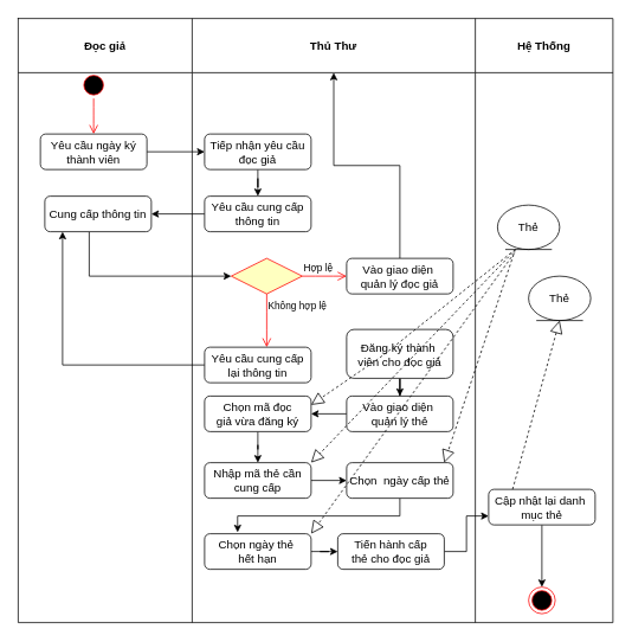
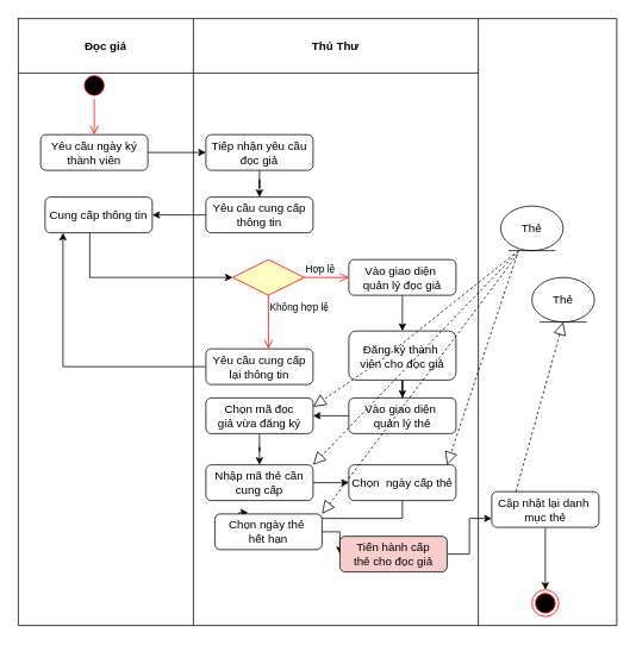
  <mxCell id="0" />
  <mxCell id="1" parent="0" />
  <mxCell id="2" value="" style="shape=table;html=1;whiteSpace=wrap;startSize=0;container=1;collapsible=0;childLayout=tableLayout;fontStyle=1" vertex="1" parent="1"><mxGeometry x="20" y="20" width="670" height="680" as="geometry" /></mxCell>
  <mxCell id="3" value="" style="shape=partialRectangle;html=1;whiteSpace=wrap;collapsible=0;dropTarget=0;pointerEvents=0;fillColor=none;top=0;left=0;bottom=0;right=0;points=[[0,0.5],[1,0.5]];portConstraint=eastwest;fontStyle=1" vertex="1" parent="2"><mxGeometry width="670" height="61" as="geometry" /></mxCell>
  <mxCell id="4" value="&lt;b&gt;Đọc giả&lt;/b&gt;" style="shape=partialRectangle;html=1;whiteSpace=wrap;connectable=0;overflow=hidden;fillColor=none;top=0;left=0;bottom=0;right=0;fontSize=13;" vertex="1" parent="3"><mxGeometry width="196" height="61" as="geometry" /></mxCell>
  <mxCell id="5" value="&lt;b style=&quot;font-size: 13px;&quot;&gt;Thủ Thư&lt;/b&gt;" style="shape=partialRectangle;html=1;whiteSpace=wrap;connectable=0;overflow=hidden;fillColor=none;top=0;left=0;bottom=0;right=0;fontSize=13;" vertex="1" parent="3"><mxGeometry x="196" width="319" height="61" as="geometry" /></mxCell>
- <mxCell id="6" value="Hệ Thống" style="shape=partialRectangle;html=1;whiteSpace=wrap;connectable=0;overflow=hidden;fillColor=none;top=0;left=0;bottom=0;right=0;fontStyle=1;fontSize=13;" vertex="1" parent="3"><mxGeometry x="515" width="155" height="61" as="geometry" /></mxCell>
  <mxCell id="7" value="" style="shape=partialRectangle;html=1;whiteSpace=wrap;collapsible=0;dropTarget=0;pointerEvents=0;fillColor=none;top=0;left=0;bottom=0;right=0;points=[[0,0.5],[1,0.5]];portConstraint=eastwest;" vertex="1" parent="2"><mxGeometry y="61" width="670" height="619" as="geometry" /></mxCell>
  <mxCell id="8" value="" style="shape=partialRectangle;html=1;whiteSpace=wrap;connectable=0;overflow=hidden;fillColor=none;top=0;left=0;bottom=0;right=0;" vertex="1" parent="7"><mxGeometry width="196" height="619" as="geometry" /></mxCell>
  <mxCell id="9" value="" style="shape=partialRectangle;html=1;whiteSpace=wrap;connectable=0;overflow=hidden;fillColor=none;top=0;left=0;bottom=0;right=0;" vertex="1" parent="7"><mxGeometry x="196" width="319" height="619" as="geometry" /></mxCell>
  <mxCell id="10" value="" style="shape=partialRectangle;html=1;whiteSpace=wrap;connectable=0;overflow=hidden;fillColor=none;top=0;left=0;bottom=0;right=0;" vertex="1" parent="7"><mxGeometry x="515" width="155" height="619" as="geometry" /></mxCell>
  <mxCell id="11" value="" style="ellipse;html=1;shape=startState;fillColor=#000000;strokeColor=#ff0000;" vertex="1" parent="1"><mxGeometry x="90" y="80" width="30" height="30" as="geometry" /></mxCell>
  <mxCell id="12" value="" style="edgeStyle=orthogonalEdgeStyle;html=1;verticalAlign=bottom;endArrow=open;endSize=8;strokeColor=#ff0000;" edge="1" source="11" parent="1"><mxGeometry relative="1" as="geometry"><mxPoint x="105" y="150" as="targetPoint" /></mxGeometry></mxCell>
  <mxCell id="13" style="edgeStyle=orthogonalEdgeStyle;rounded=0;orthogonalLoop=1;jettySize=auto;html=1;entryX=0;entryY=0.5;entryDx=0;entryDy=0;" edge="1" parent="1" source="14" target="16"><mxGeometry relative="1" as="geometry" /></mxCell>
  <mxCell id="14" value="Yêu cầu ngày ký thành viên" style="rounded=1;whiteSpace=wrap;html=1;fontSize=13;strokeColor=#000000;" vertex="1" parent="1"><mxGeometry x="45" y="150" width="120" height="40" as="geometry" /></mxCell>
  <mxCell id="15" style="edgeStyle=orthogonalEdgeStyle;rounded=0;orthogonalLoop=1;jettySize=auto;html=1;" edge="1" parent="1" source="16" target="18"><mxGeometry relative="1" as="geometry" /></mxCell>
  <mxCell id="16" value="Tiếp nhận yêu cầu đọc giả" style="rounded=1;whiteSpace=wrap;html=1;fontSize=13;strokeColor=#000000;" vertex="1" parent="1"><mxGeometry x="230" y="150" width="120" height="40" as="geometry" /></mxCell>
  <mxCell id="17" style="edgeStyle=orthogonalEdgeStyle;rounded=0;orthogonalLoop=1;jettySize=auto;html=1;" edge="1" parent="1" source="18" target="20"><mxGeometry relative="1" as="geometry" /></mxCell>
  <mxCell id="18" value="Yêu cầu cung cấp thông tin" style="rounded=1;whiteSpace=wrap;html=1;fontSize=13;strokeColor=#000000;" vertex="1" parent="1"><mxGeometry x="230" y="220" width="120" height="40" as="geometry" /></mxCell>
  <mxCell id="19" style="edgeStyle=orthogonalEdgeStyle;rounded=0;orthogonalLoop=1;jettySize=auto;html=1;entryX=0;entryY=0.5;entryDx=0;entryDy=0;" edge="1" parent="1" source="20" target="21"><mxGeometry relative="1" as="geometry"><Array as="points"><mxPoint x="100" y="310" /></Array></mxGeometry></mxCell>
  <mxCell id="20" value="Cung cấp thông tin" style="rounded=1;whiteSpace=wrap;html=1;fontSize=13;strokeColor=#000000;" vertex="1" parent="1"><mxGeometry x="50" y="220" width="120" height="40" as="geometry" /></mxCell>
  <mxCell id="21" value="" style="rhombus;whiteSpace=wrap;html=1;fillColor=#ffffc0;strokeColor=#ff0000;" vertex="1" parent="1"><mxGeometry x="260" y="290" width="80" height="40" as="geometry" /></mxCell>
  <mxCell id="22" value="Hợp lệ" style="edgeStyle=orthogonalEdgeStyle;html=1;align=left;verticalAlign=bottom;endArrow=open;endSize=8;strokeColor=#ff0000;" edge="1" source="21" parent="1"><mxGeometry x="-1" relative="1" as="geometry"><mxPoint x="390" y="310" as="targetPoint" /></mxGeometry></mxCell>
  <mxCell id="23" value="Không hợp lệ" style="edgeStyle=orthogonalEdgeStyle;html=1;align=left;verticalAlign=top;endArrow=open;endSize=8;strokeColor=#ff0000;" edge="1" source="21" parent="1"><mxGeometry x="-1" relative="1" as="geometry"><mxPoint x="300" y="390" as="targetPoint" /></mxGeometry></mxCell>
- <mxCell id="24" style="edgeStyle=orthogonalEdgeStyle;rounded=0;orthogonalLoop=1;jettySize=auto;html=1;" edge="1" parent="1" source="25" target="5"><mxGeometry relative="1" as="geometry" /></mxCell>
+ <mxCell id="24" style="edgeStyle=orthogonalEdgeStyle;rounded=0;orthogonalLoop=1;jettySize=auto;html=1;entryX=0.5;entryY=0;entryDx=0;entryDy=0;" edge="1" parent="1" source="25" target="29"><mxGeometry relative="1" as="geometry" /></mxCell>
  <mxCell id="25" value="Vào giao diện&amp;nbsp;&lt;br&gt;quản lý đọc giả" style="rounded=1;whiteSpace=wrap;html=1;fontSize=13;strokeColor=#000000;" vertex="1" parent="1"><mxGeometry x="390" y="290" width="120" height="40" as="geometry" /></mxCell>
  <mxCell id="26" style="edgeStyle=orthogonalEdgeStyle;rounded=0;orthogonalLoop=1;jettySize=auto;html=1;" edge="1" parent="1" source="27" target="20"><mxGeometry relative="1" as="geometry"><Array as="points"><mxPoint x="70" y="410" /></Array></mxGeometry></mxCell>
  <mxCell id="27" value="Yêu cầu cung cấp lại thông tin" style="rounded=1;whiteSpace=wrap;html=1;fontSize=13;strokeColor=#000000;" vertex="1" parent="1"><mxGeometry x="230" y="390" width="120" height="40" as="geometry" /></mxCell>
  <mxCell id="28" style="edgeStyle=orthogonalEdgeStyle;rounded=0;orthogonalLoop=1;jettySize=auto;html=1;" edge="1" parent="1" source="29" target="31"><mxGeometry relative="1" as="geometry" /></mxCell>
  <mxCell id="29" value="Đăng ký thành&amp;nbsp;&lt;br&gt;viên cho đọc giả" style="rounded=1;whiteSpace=wrap;html=1;fontSize=13;strokeColor=#000000;" vertex="1" parent="1"><mxGeometry x="390" y="370" width="120" height="55" as="geometry" /></mxCell>
  <mxCell id="30" style="edgeStyle=orthogonalEdgeStyle;rounded=0;orthogonalLoop=1;jettySize=auto;html=1;" edge="1" parent="1" source="31" target="33"><mxGeometry relative="1" as="geometry" /></mxCell>
  <mxCell id="31" value="Vào giao diện&amp;nbsp;&lt;br&gt;quản lý thẻ" style="rounded=1;whiteSpace=wrap;html=1;fontSize=13;strokeColor=#000000;" vertex="1" parent="1"><mxGeometry x="390" y="445" width="120" height="40" as="geometry" /></mxCell>
  <mxCell id="32" style="edgeStyle=orthogonalEdgeStyle;rounded=0;orthogonalLoop=1;jettySize=auto;html=1;entryX=0.5;entryY=0;entryDx=0;entryDy=0;" edge="1" parent="1" source="33" target="35"><mxGeometry relative="1" as="geometry" /></mxCell>
  <mxCell id="33" value="Chọn mã đọc&lt;br&gt;giả vừa đăng ký" style="rounded=1;whiteSpace=wrap;html=1;fontSize=13;strokeColor=#000000;" vertex="1" parent="1"><mxGeometry x="230" y="445" width="120" height="40" as="geometry" /></mxCell>
  <mxCell id="34" style="edgeStyle=orthogonalEdgeStyle;rounded=0;orthogonalLoop=1;jettySize=auto;html=1;entryX=0;entryY=0.5;entryDx=0;entryDy=0;" edge="1" parent="1" source="35" target="37"><mxGeometry relative="1" as="geometry" /></mxCell>
  <mxCell id="35" value="Nhập mã thẻ cần&lt;br&gt;cung cấp" style="rounded=1;whiteSpace=wrap;html=1;fontSize=13;strokeColor=#000000;" vertex="1" parent="1"><mxGeometry x="230" y="520" width="120" height="40" as="geometry" /></mxCell>
  <mxCell id="36" style="edgeStyle=orthogonalEdgeStyle;rounded=0;orthogonalLoop=1;jettySize=auto;html=1;entryX=0.31;entryY=-0.04;entryDx=0;entryDy=0;entryPerimeter=0;" edge="1" parent="1" source="37" target="39"><mxGeometry relative="1" as="geometry"><Array as="points"><mxPoint x="450" y="580" /><mxPoint x="267" y="580" /></Array></mxGeometry></mxCell>
  <mxCell id="37" value="Chọn&amp;nbsp; ngày cấp thẻ" style="rounded=1;whiteSpace=wrap;html=1;fontSize=13;strokeColor=#000000;" vertex="1" parent="1"><mxGeometry x="390" y="520" width="120" height="40" as="geometry" /></mxCell>
  <mxCell id="38" style="edgeStyle=orthogonalEdgeStyle;rounded=0;orthogonalLoop=1;jettySize=auto;html=1;entryX=0;entryY=0.5;entryDx=0;entryDy=0;" edge="1" parent="1" source="39" target="41"><mxGeometry relative="1" as="geometry" /></mxCell>
- <mxCell id="39" value="Chọn ngày thẻ&amp;nbsp;&lt;br&gt;hết hạn" style="rounded=1;whiteSpace=wrap;html=1;fontSize=13;strokeColor=#000000;" vertex="1" parent="1"><mxGeometry x="230" y="600" width="120" height="40" as="geometry" /></mxCell>
+ <mxCell id="39" value="Chọn ngày thẻ&amp;nbsp;&lt;br&gt;hết hạn" style="rounded=1;whiteSpace=wrap;html=1;fontSize=13;strokeColor=#000000;" vertex="1" parent="1"><mxGeometry x="240" y="575" width="120" height="40" as="geometry" /></mxCell>
  <mxCell id="40" style="edgeStyle=orthogonalEdgeStyle;rounded=0;orthogonalLoop=1;jettySize=auto;html=1;entryX=0;entryY=0.75;entryDx=0;entryDy=0;" edge="1" parent="1" source="41" target="43"><mxGeometry relative="1" as="geometry" /></mxCell>
- <mxCell id="41" value="Tiến hành cấp&lt;br&gt;thẻ cho đọc giả" style="rounded=1;whiteSpace=wrap;html=1;fontSize=13;strokeColor=#000000;" vertex="1" parent="1"><mxGeometry x="380" y="600" width="120" height="40" as="geometry" /></mxCell>
+ <mxCell id="41" value="Tiến hành cấp&lt;br&gt;thẻ cho đọc giả" style="rounded=1;whiteSpace=wrap;html=1;fontSize=13;strokeColor=#000000;fillColor=#f8cecc;" vertex="1" parent="1"><mxGeometry x="380" y="600" width="120" height="40" as="geometry" /></mxCell>
  <mxCell id="42" style="edgeStyle=orthogonalEdgeStyle;rounded=0;orthogonalLoop=1;jettySize=auto;html=1;entryX=0.5;entryY=0;entryDx=0;entryDy=0;" edge="1" parent="1" source="43" target="44"><mxGeometry relative="1" as="geometry" /></mxCell>
  <mxCell id="43" value="Cập nhật lại danh&amp;nbsp;&lt;br&gt;mục thẻ" style="rounded=1;whiteSpace=wrap;html=1;fontSize=13;strokeColor=#000000;" vertex="1" parent="1"><mxGeometry x="550" y="550" width="120" height="40" as="geometry" /></mxCell>
  <mxCell id="44" value="" style="ellipse;html=1;shape=endState;fillColor=#000000;strokeColor=#ff0000;" vertex="1" parent="1"><mxGeometry x="595" y="660" width="30" height="30" as="geometry" /></mxCell>
  <mxCell id="45" value="Thẻ" style="ellipse;shape=umlEntity;whiteSpace=wrap;html=1;fontSize=13;strokeColor=#000000;" vertex="1" parent="1"><mxGeometry x="560" y="230" width="70" height="50" as="geometry" /></mxCell>
  <mxCell id="46" value="" style="endArrow=block;dashed=1;endFill=0;endSize=12;html=1;entryX=1;entryY=0.25;entryDx=0;entryDy=0;" edge="1" parent="1" target="33"><mxGeometry width="160" relative="1" as="geometry"><mxPoint x="580" y="280" as="sourcePoint" /><mxPoint x="740" y="280" as="targetPoint" /><Array as="points"><mxPoint x="430" y="400" /></Array></mxGeometry></mxCell>
  <mxCell id="47" value="" style="endArrow=block;dashed=1;endFill=0;endSize=12;html=1;" edge="1" parent="1"><mxGeometry width="160" relative="1" as="geometry"><mxPoint x="580" y="280" as="sourcePoint" /><mxPoint x="500" y="520" as="targetPoint" /></mxGeometry></mxCell>
  <mxCell id="48" value="" style="endArrow=block;dashed=1;endFill=0;endSize=12;html=1;entryX=1;entryY=0;entryDx=0;entryDy=0;exitX=0.274;exitY=1.076;exitDx=0;exitDy=0;exitPerimeter=0;" edge="1" parent="1" source="45" target="39"><mxGeometry width="160" relative="1" as="geometry"><mxPoint x="590" y="270" as="sourcePoint" /><mxPoint x="750" y="270" as="targetPoint" /></mxGeometry></mxCell>
  <mxCell id="49" value="" style="endArrow=block;dashed=1;endFill=0;endSize=12;html=1;exitX=0.24;exitY=1.076;exitDx=0;exitDy=0;exitPerimeter=0;" edge="1" parent="1" source="45"><mxGeometry width="160" relative="1" as="geometry"><mxPoint x="600" y="280" as="sourcePoint" /><mxPoint x="350" y="520" as="targetPoint" /></mxGeometry></mxCell>
  <mxCell id="50" value="Thẻ" style="ellipse;shape=umlEntity;whiteSpace=wrap;html=1;fontSize=13;strokeColor=#000000;" vertex="1" parent="1"><mxGeometry x="595" y="310" width="70" height="50" as="geometry" /></mxCell>
  <mxCell id="51" value="" style="endArrow=block;dashed=1;endFill=0;endSize=12;html=1;entryX=0.5;entryY=1;entryDx=0;entryDy=0;" edge="1" parent="1" target="50"><mxGeometry width="160" relative="1" as="geometry"><mxPoint x="577" y="550" as="sourcePoint" /><mxPoint x="737" y="550" as="targetPoint" /></mxGeometry></mxCell>
